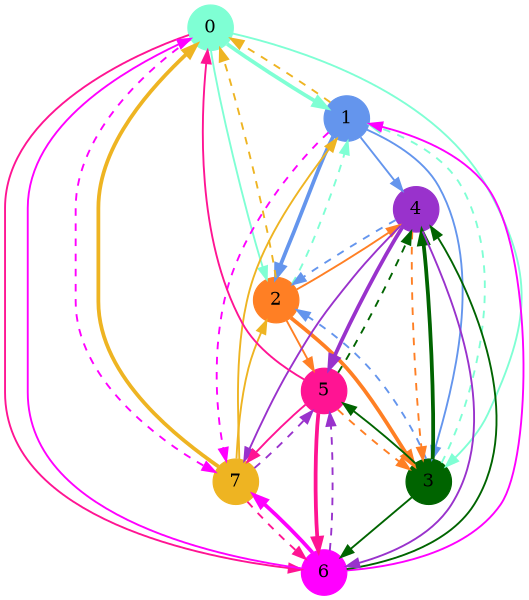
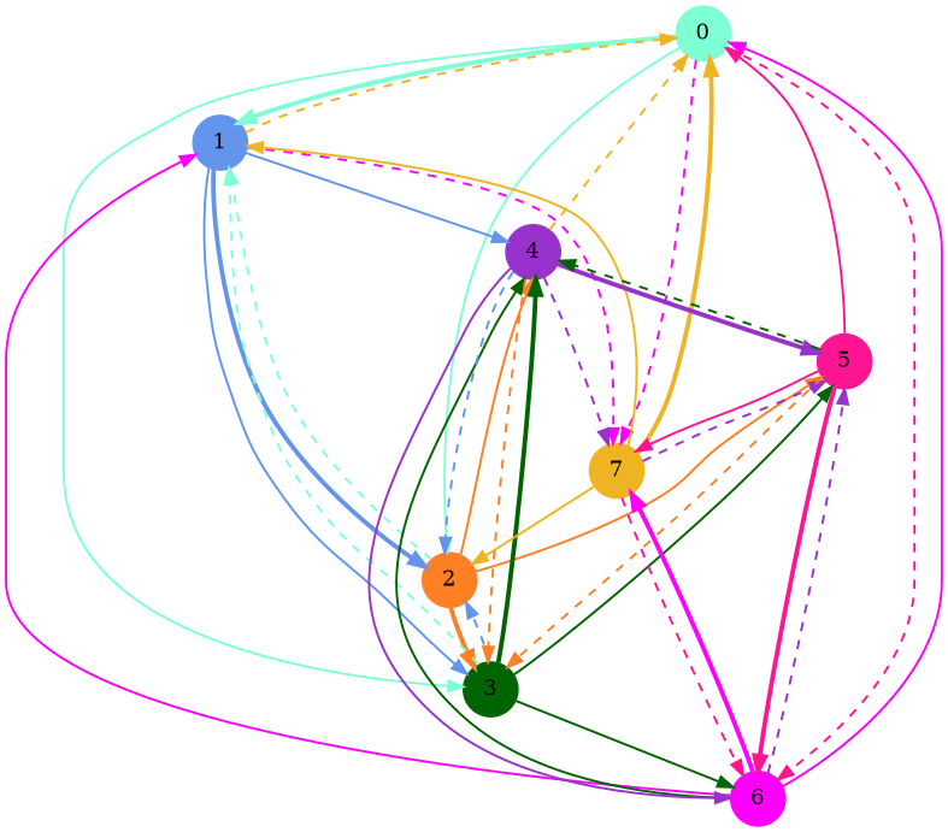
  digraph {
    splines=true
    node [shape=circle style=filled]
    edge [color=aquamarine penwidth=1.5]
    0 [color=aquamarine]
    1 [color=cornflowerblue]
    2 [color=chocolate1]
    3 [color=darkgreen]
    6 [color=fuchsia]
    7 [color=goldenrod2]
    4 [color=darkorchid]
    5 [color=deeppink]
    0 -> 1 [penwidth=3.0]
    0 -> 2
    0 -> 3
-   0 -> 6 [color=deeppink style=solid]
+   0 -> 6 [color=deeppink style=dashed]
    0 -> 7 [color=fuchsia style=dashed]
    1 -> 0 [color=goldenrod2 style=dashed]
    1 -> 2 [color=cornflowerblue penwidth=3.0]
    1 -> 3 [color=cornflowerblue]
    1 -> 7 [color=fuchsia style=dashed]
    1 -> 4 [color=cornflowerblue]
-   2 -> 0 [color=goldenrod2 style=dashed]
+   4 -> 0 [color=goldenrod2 style=dashed]
    2 -> 1 [style=dashed]
    2 -> 3 [color=chocolate1 penwidth=3.0]
    2 -> 4 [color=chocolate1]
    2 -> 5 [color=chocolate1]
    3 -> 1 [style=dashed]
    3 -> 2 [color=cornflowerblue style=dashed]
    3 -> 6 [color=darkgreen]
    3 -> 4 [color=darkgreen penwidth=3.0]
    3 -> 5 [color=darkgreen]
    6 -> 0 [color=fuchsia]
    6 -> 1 [color=fuchsia]
    6 -> 7 [color=fuchsia penwidth=3.0]
    6 -> 4 [color=darkgreen style=solid]
    6 -> 5 [color=darkorchid style=dashed]
    7 -> 0 [color=goldenrod2 penwidth=3.0]
    7 -> 1 [color=goldenrod2]
    7 -> 2 [color=goldenrod2]
    7 -> 6 [color=deeppink style=dashed]
    7 -> 5 [color=darkorchid style=dashed]
    4 -> 2 [color=cornflowerblue style=dashed]
    4 -> 3 [color=chocolate1 style=dashed]
    4 -> 6 [color=darkorchid]
-   4 -> 7 [color=darkorchid]
+   4 -> 7 [color=darkorchid style=dashed]
    4 -> 5 [color=darkorchid penwidth=3.0]
    5 -> 0 [color=deeppink]
    5 -> 3 [color=chocolate1 style=dashed]
    5 -> 6 [color=deeppink penwidth=3.0]
    5 -> 7 [color=deeppink]
    5 -> 4 [color=darkgreen style=dashed]
  }
